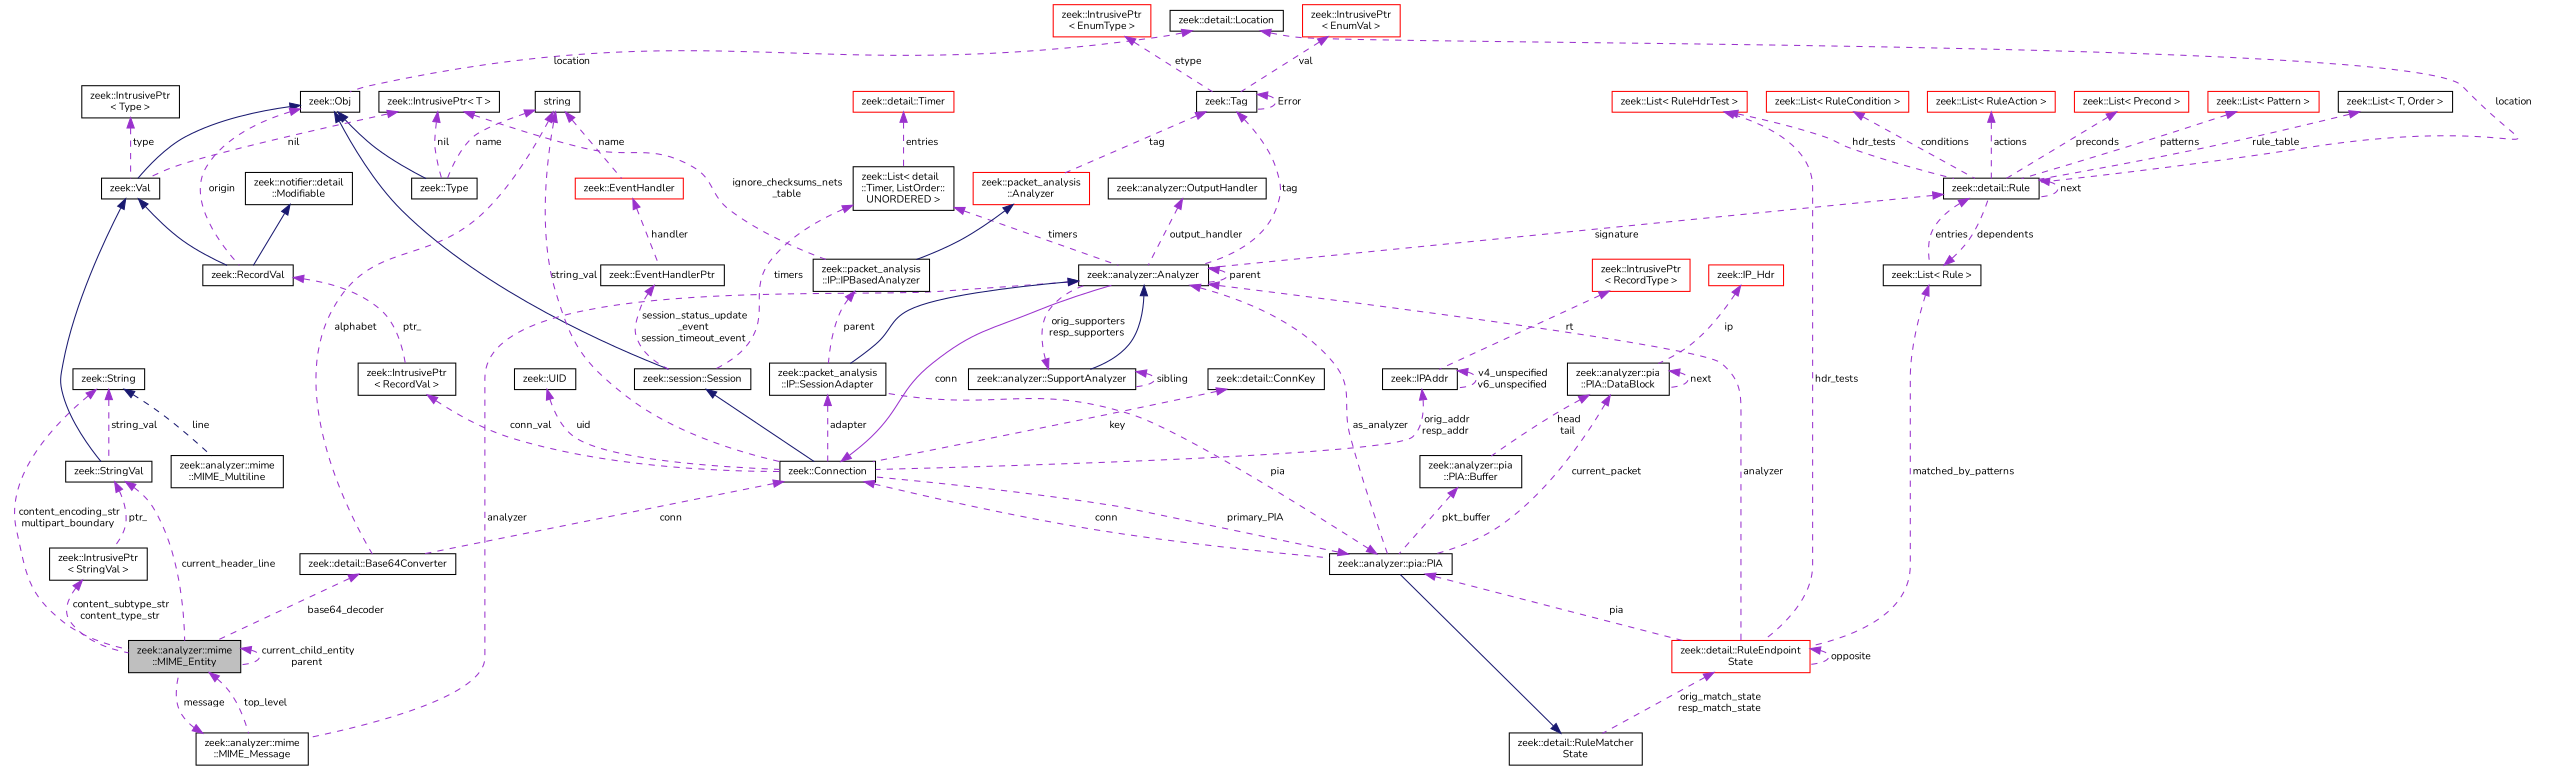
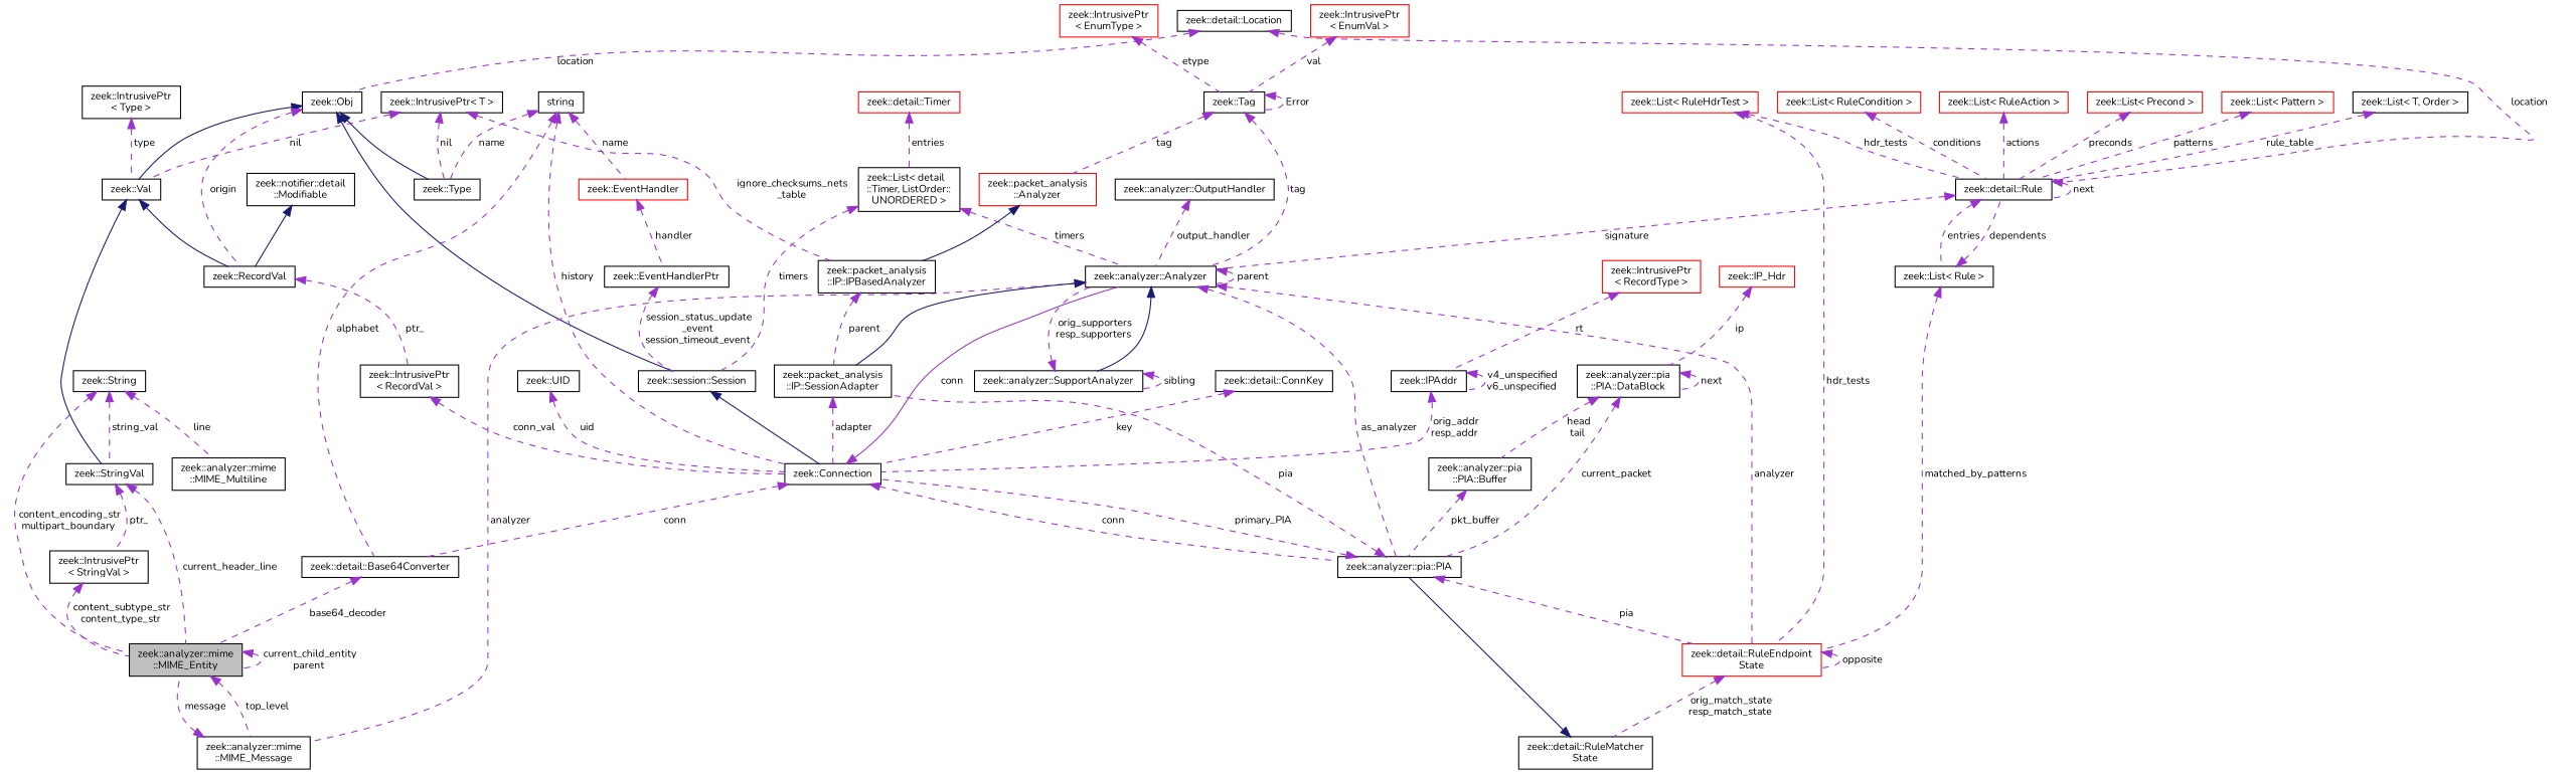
  digraph {
    fontname=Nunito
    rankdir=TB
    node [color=black fillcolor=white fontname=Nunito fontsize=10 shape=record style=filled]
    edge [color=darkorchid3 dir=back fontname=Nunito fontsize=10 labelfontname=Helvetica labelfontsize=10 style=dashed]
    n1 [fillcolor=grey75 fontcolor=black height=0.2 label="zeek::analyzer::mime\l::MIME_Entity" width=0.4]
    n2 [height=0.2 label="zeek::analyzer::mime\l::MIME_Message" width=0.4]
    n3 [height=0.2 label="zeek::analyzer::mime\l::MIME_Multiline" width=0.4]
    n4 [height=0.2 label="zeek::String" width=0.4]
    n5 [height=0.2 label="zeek::StringVal" width=0.4]
    n6 [height=0.2 label="zeek::IntrusivePtr\l\< StringVal \>" width=0.4]
    n7 [height=0.2 label="zeek::Val" width=0.4]
    n8 [height=0.2 label="zeek::RecordVal" width=0.4]
    n9 [height=0.2 label="zeek::IntrusivePtr\l\< RecordVal \>" width=0.4]
    n10 [height=0.2 label="zeek::Obj" width=0.4]
    n11 [height=0.2 label="zeek::Type" width=0.4]
    n12 [height=0.2 label="zeek::session::Session" width=0.4]
    n13 [height=0.2 label="zeek::Connection" width=0.4]
    n14 [height=0.2 label="zeek::detail::Location" width=0.4]
    n15 [height=0.2 label="zeek::detail::Rule" width=0.4]
    n16 [height=0.2 label="zeek::analyzer::Analyzer" width=0.4]
    n17 [height=0.2 label="zeek::List\< Rule \>" width=0.4]
    n18 [height=0.2 label="zeek::IntrusivePtr\< T \>" width=0.4]
    n19 [height=0.2 label="zeek::packet_analysis\l::IP::IPBasedAnalyzer" width=0.4]
    n20 [height=0.2 label="zeek::packet_analysis\l::IP::SessionAdapter" width=0.4]
    n21 [height=0.2 label="zeek::IntrusivePtr\l\< Type \>" width=0.4]
    n22 [height=0.2 label=string width=0.4]
    n23 [height=0.2 label="zeek::detail::Base64Converter" width=0.4]
    n24 [color=red height=0.2 label="zeek::EventHandler" width=0.4]
    n25 [height=0.2 label="zeek::analyzer::pia::PIA" width=0.4]
    n26 [height=0.2 label="zeek::EventHandlerPtr" width=0.4]
    n27 [height=0.2 label="zeek::analyzer::SupportAnalyzer" width=0.4]
    n28 [color=red height=0.2 label="zeek::detail::RuleEndpoint\lState" width=0.4]
    n29 [height=0.2 label="zeek::List\< detail\l::Timer, ListOrder::\lUNORDERED \>" width=0.4]
    n30 [color=red height=0.2 label="zeek::detail::Timer" width=0.4]
    n31 [height=0.2 label="zeek::IPAddr" width=0.4]
    n32 [height=0.2 label="zeek::notifier::detail\l::Modifiable" width=0.4]
    n33 [color=red height=0.2 label="zeek::IntrusivePtr\l\< RecordType \>" width=0.4]
    n34 [height=0.2 label="zeek::detail::ConnKey" width=0.4]
    n35 [height=0.2 label="zeek::detail::RuleMatcher\lState" width=0.4]
    n36 [height=0.2 label="zeek::Tag" width=0.4]
    n37 [color=red height=0.2 label="zeek::packet_analysis\l::Analyzer" width=0.4]
    n38 [color=red height=0.2 label="zeek::IntrusivePtr\l\< EnumVal \>" width=0.4]
    n39 [color=red height=0.2 label="zeek::IntrusivePtr\l\< EnumType \>" width=0.4]
    n40 [color=red height=0.2 label="zeek::List\< RuleHdrTest \>" width=0.4]
    n41 [color=red height=0.2 label="zeek::List\< RuleCondition \>" width=0.4]
    n42 [color=red height=0.2 label="zeek::List\< RuleAction \>" width=0.4]
    n43 [color=red height=0.2 label="zeek::List\< Precond \>" width=0.4]
    n44 [color=red height=0.2 label="zeek::List\< Pattern \>" width=0.4]
    n45 [height=0.2 label="zeek::List\< T, Order \>" width=0.4]
    n46 [height=0.2 label="zeek::analyzer::OutputHandler" width=0.4]
    n47 [height=0.2 label="zeek::analyzer::pia\l::PIA::Buffer" width=0.4]
    n48 [height=0.2 label="zeek::analyzer::pia\l::PIA::DataBlock" width=0.4]
    n49 [color=red height=0.2 label="zeek::IP_Hdr" width=0.4]
    n50 [height=0.2 label="zeek::UID" width=0.4]
    n1 -> n1 [label=" current_child_entity\nparent"]
    n1 -> n2 [label=" top_level"]
    n2 -> n1 [label=" message"]
    n4 -> n1 [label=" content_encoding_str\nmultipart_boundary"]
-   n4 -> n3 [color=midnightblue label=" line"]
+   n4 -> n3 [label=" line"]
    n4 -> n5 [label=" string_val"]
    n5 -> n1 [label=" current_header_line"]
    n5 -> n6 [label=" ptr_"]
    n6 -> n1 [label=" content_subtype_str\ncontent_type_str"]
    n7 -> n5 [color=midnightblue style=solid]
    n7 -> n8 [color=midnightblue style=solid]
    n8 -> n9 [label=" ptr_"]
    n9 -> n13 [label=" conn_val"]
    n10 -> n7 [color=midnightblue style=solid]
    n10 -> n8 [label=" origin"]
    n10 -> n11 [color=midnightblue style=solid]
    n10 -> n12 [color=midnightblue style=solid]
    n12 -> n13 [color=midnightblue style=solid]
    n13 -> n16 [label=" conn" style=solid]
    n13 -> n23 [label=" conn"]
    n13 -> n25 [label=" conn"]
    n14 -> n10 [label=" location"]
    n14 -> n15 [label=" location"]
    n15 -> n15 [label=" next"]
    n15 -> n16 [label=" signature"]
    n15 -> n17 [label=" entries"]
    n16 -> n2 [label=" analyzer"]
    n16 -> n16 [label=" parent"]
    n16 -> n20 [color=midnightblue style=solid]
    n16 -> n25 [label=" as_analyzer"]
    n16 -> n27 [color=midnightblue style=solid]
    n16 -> n28 [label=" analyzer"]
    n17 -> n15 [label=" dependents"]
    n17 -> n28 [label=" matched_by_patterns"]
    n18 -> n7 [label=" nil"]
    n18 -> n11 [label=" nil"]
    n18 -> n19 [label=" ignore_checksums_nets\l_table"]
    n19 -> n20 [label=" parent"]
    n20 -> n13 [label=" adapter"]
    n21 -> n7 [label=" type"]
    n22 -> n11 [label=" name"]
-   n22 -> n13 [label=" string_val"]
+   n22 -> n13 [label=" history"]
    n22 -> n23 [label=" alphabet"]
    n22 -> n24 [label=" name"]
    n23 -> n1 [label=" base64_decoder"]
    n24 -> n26 [label=" handler"]
    n25 -> n13 [label=" primary_PIA"]
    n25 -> n20 [label=" pia"]
    n25 -> n28 [label=" pia"]
    n26 -> n12 [label=" session_status_update\l_event\nsession_timeout_event"]
    n27 -> n16 [label=" orig_supporters\nresp_supporters"]
    n27 -> n27 [label=" sibling"]
    n28 -> n28 [label=" opposite"]
    n28 -> n35 [label=" orig_match_state\nresp_match_state"]
    n29 -> n12 [label=" timers"]
    n29 -> n16 [label=" timers"]
    n30 -> n29 [label=" entries"]
    n31 -> n13 [label=" orig_addr\nresp_addr"]
    n31 -> n31 [label=" v4_unspecified\nv6_unspecified"]
    n32 -> n8 [color=midnightblue style=solid]
    n33 -> n31 [label=" rt"]
    n34 -> n13 [label=" key"]
    n35 -> n25 [color=midnightblue style=solid]
    n36 -> n16 [label=" tag"]
    n36 -> n36 [label=" Error"]
    n36 -> n37 [label=" tag"]
    n37 -> n19 [color=midnightblue style=solid]
    n38 -> n36 [label=" val"]
    n39 -> n36 [label=" etype"]
    n40 -> n15 [label=" hdr_tests"]
    n40 -> n28 [label=" hdr_tests"]
    n41 -> n15 [label=" conditions"]
    n42 -> n15 [label=" actions"]
    n43 -> n15 [label=" preconds"]
    n44 -> n15 [label=" patterns"]
    n45 -> n15 [label=" rule_table"]
    n46 -> n16 [label=" output_handler"]
    n47 -> n25 [label=" pkt_buffer"]
    n48 -> n25 [label=" current_packet"]
    n48 -> n47 [label=" head\ntail"]
    n48 -> n48 [label=" next"]
    n49 -> n48 [label=" ip"]
    n50 -> n13 [label=" uid"]
  }
